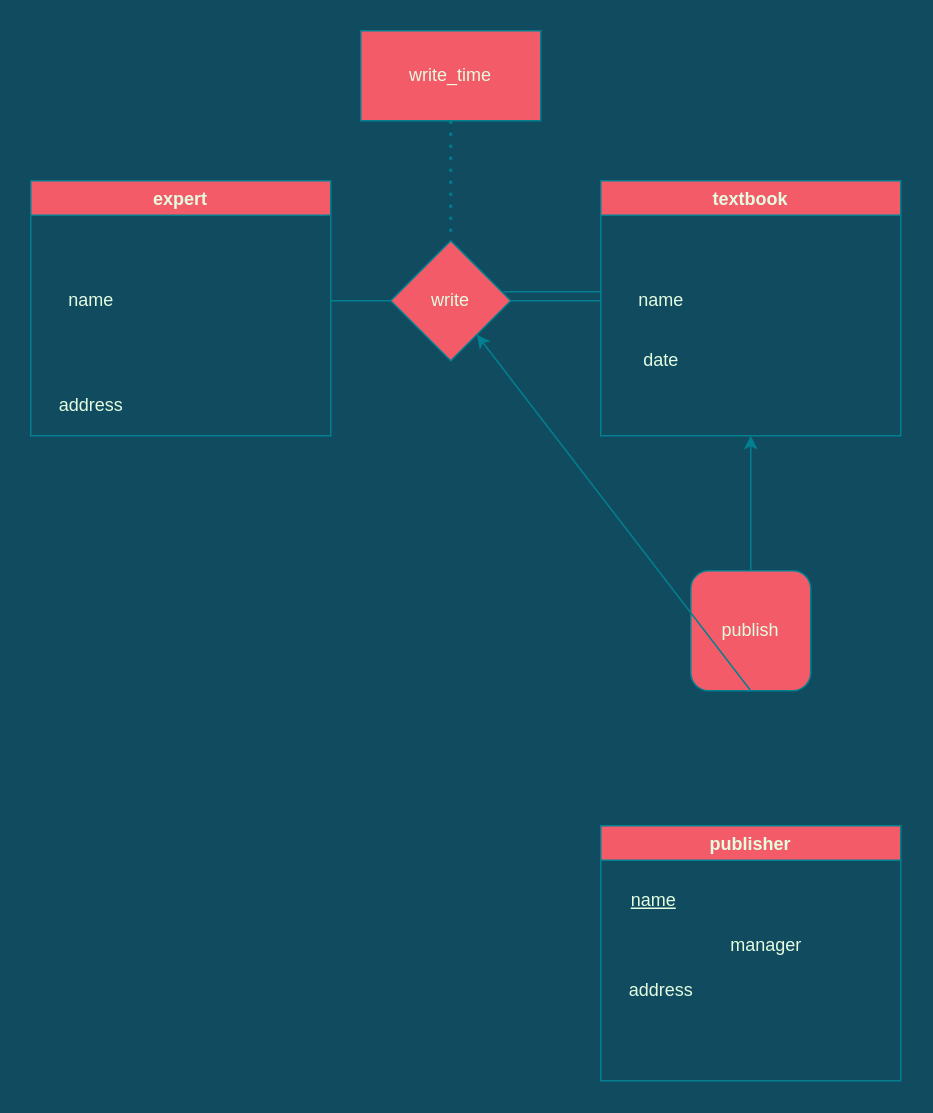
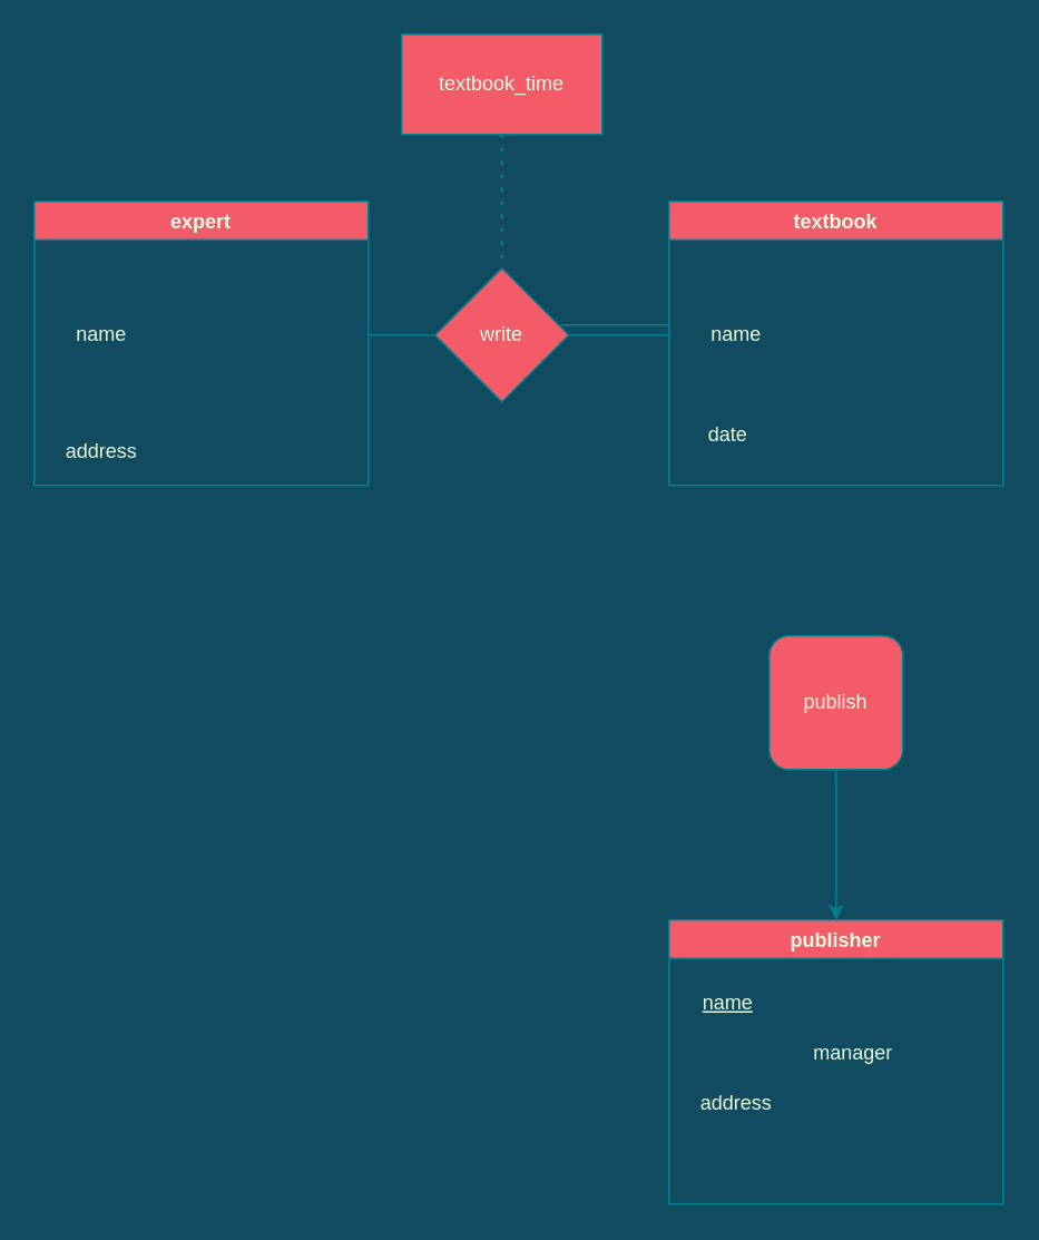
  <mxCell id="0" />
  <mxCell id="1" parent="0" />
  <mxCell id="2" value="expert" style="swimlane;fillColor=#F45B69;strokeColor=#028090;fontColor=#E4FDE1;" parent="1" vertex="1"><mxGeometry x="20" y="120" width="200" height="170" as="geometry" /></mxCell>
  <mxCell id="3" value="name" style="text;html=1;align=center;verticalAlign=middle;resizable=0;points=[];autosize=1;strokeColor=none;fillColor=none;fontColor=#E4FDE1;" parent="2" vertex="1"><mxGeometry x="15" y="70" width="50" height="20" as="geometry" /></mxCell>
  <mxCell id="4" value="address" style="text;html=1;align=center;verticalAlign=middle;resizable=0;points=[];autosize=1;strokeColor=none;fillColor=none;fontColor=#E4FDE1;" parent="2" vertex="1"><mxGeometry x="10" y="140" width="60" height="20" as="geometry" /></mxCell>
  <mxCell id="5" value="textbook" style="swimlane;fillColor=#F45B69;strokeColor=#028090;fontColor=#E4FDE1;" parent="1" vertex="1"><mxGeometry x="400" y="120" width="200" height="170" as="geometry" /></mxCell>
  <mxCell id="6" value="name" style="text;html=1;align=center;verticalAlign=middle;resizable=0;points=[];autosize=1;strokeColor=none;fillColor=none;fontColor=#E4FDE1;" parent="5" vertex="1"><mxGeometry x="15" y="70" width="50" height="20" as="geometry" /></mxCell>
- <mxCell id="7" value="date" style="text;html=1;align=center;verticalAlign=middle;resizable=0;points=[];autosize=1;strokeColor=none;fillColor=none;fontColor=#E4FDE1;" parent="5" vertex="1"><mxGeometry x="20" y="110" width="40" height="20" as="geometry" /></mxCell>
+ <mxCell id="7" value="date" style="text;html=1;align=center;verticalAlign=middle;resizable=0;points=[];autosize=1;strokeColor=none;fillColor=none;fontColor=#E4FDE1;" parent="5" vertex="1"><mxGeometry x="15" y="130" width="40" height="20" as="geometry" /></mxCell>
  <mxCell id="8" value="publisher" style="swimlane;fillColor=#F45B69;strokeColor=#028090;fontColor=#E4FDE1;" parent="1" vertex="1"><mxGeometry x="400" y="550" width="200" height="170" as="geometry" /></mxCell>
  <mxCell id="9" value="manager" style="text;html=1;align=center;verticalAlign=middle;resizable=0;points=[];autosize=1;strokeColor=none;fillColor=none;fontColor=#E4FDE1;" parent="8" vertex="1"><mxGeometry x="80" y="70" width="60" height="20" as="geometry" /></mxCell>
  <mxCell id="10" value="address" style="text;html=1;align=center;verticalAlign=middle;resizable=0;points=[];autosize=1;strokeColor=none;fillColor=none;fontColor=#E4FDE1;" parent="8" vertex="1"><mxGeometry x="10" y="100" width="60" height="20" as="geometry" /></mxCell>
  <mxCell id="11" value="&lt;u&gt;name&lt;/u&gt;" style="text;html=1;align=center;verticalAlign=middle;resizable=0;points=[];autosize=1;strokeColor=none;fillColor=none;fontColor=#E4FDE1;" parent="8" vertex="1"><mxGeometry x="10" y="40" width="50" height="20" as="geometry" /></mxCell>
  <mxCell id="12" value="write" style="rhombus;whiteSpace=wrap;html=1;fillColor=#F45B69;strokeColor=#028090;fontColor=#E4FDE1;" parent="1" vertex="1"><mxGeometry x="260" y="160" width="80" height="80" as="geometry" /></mxCell>
  <mxCell id="13" value="" style="endArrow=none;html=1;rounded=0;labelBackgroundColor=#114B5F;strokeColor=#028090;fontColor=#E4FDE1;" parent="1" edge="1"><mxGeometry width="50" height="50" relative="1" as="geometry"><mxPoint x="340" y="200" as="sourcePoint" /><mxPoint x="400" y="200" as="targetPoint" /><Array as="points" /></mxGeometry></mxCell>
  <mxCell id="14" value="" style="endArrow=none;html=1;rounded=0;entryX=0;entryY=0.5;entryDx=0;entryDy=0;labelBackgroundColor=#114B5F;strokeColor=#028090;fontColor=#E4FDE1;" parent="1" target="12" edge="1"><mxGeometry width="50" height="50" relative="1" as="geometry"><mxPoint x="220" y="200" as="sourcePoint" /><mxPoint x="410" y="210" as="targetPoint" /></mxGeometry></mxCell>
  <mxCell id="15" value="" style="endArrow=none;html=1;rounded=0;exitX=0.938;exitY=0.425;exitDx=0;exitDy=0;exitPerimeter=0;labelBackgroundColor=#114B5F;strokeColor=#028090;fontColor=#E4FDE1;" parent="1" source="12" edge="1"><mxGeometry width="50" height="50" relative="1" as="geometry"><mxPoint x="330" y="180" as="sourcePoint" /><mxPoint x="400" y="194" as="targetPoint" /><Array as="points" /></mxGeometry></mxCell>
  <mxCell id="16" value="" style="endArrow=none;dashed=1;html=1;dashPattern=1 3;strokeWidth=2;rounded=0;entryX=0.5;entryY=0;entryDx=0;entryDy=0;labelBackgroundColor=#114B5F;strokeColor=#028090;fontColor=#E4FDE1;" parent="1" target="12" edge="1"><mxGeometry width="50" height="50" relative="1" as="geometry"><mxPoint x="300" y="80" as="sourcePoint" /><mxPoint x="440" y="250" as="targetPoint" /></mxGeometry></mxCell>
- <mxCell id="17" value="write_time" style="rounded=0;whiteSpace=wrap;html=1;fillColor=#F45B69;strokeColor=#028090;fontColor=#E4FDE1;" parent="1" vertex="1"><mxGeometry x="240" y="20" width="120" height="60" as="geometry" /></mxCell>
+ <mxCell id="17" value="textbook_time" style="rounded=0;whiteSpace=wrap;html=1;fillColor=#F45B69;strokeColor=#028090;fontColor=#E4FDE1;" parent="1" vertex="1"><mxGeometry x="240" y="20" width="120" height="60" as="geometry" /></mxCell>
  <mxCell id="18" value="publish" style="whiteSpace=wrap;html=1;fillColor=#F45B69;strokeColor=#028090;fontColor=#E4FDE1;rounded=1;" parent="1" vertex="1"><mxGeometry x="460" y="380" width="80" height="80" as="geometry" /></mxCell>
- <mxCell id="19" value="" style="endArrow=classic;html=1;rounded=0;entryX=0.5;entryY=1;entryDx=0;entryDy=0;exitX=0.5;exitY=0;exitDx=0;exitDy=0;labelBackgroundColor=#114B5F;strokeColor=#028090;fontColor=#E4FDE1;" parent="1" source="18" target="5" edge="1"><mxGeometry width="50" height="50" relative="1" as="geometry"><mxPoint x="390" y="420" as="sourcePoint" /><mxPoint x="440" y="370" as="targetPoint" /></mxGeometry></mxCell>
- <mxCell id="20" value="" style="endArrow=classic;html=1;rounded=0;exitX=0.5;exitY=1;exitDx=0;exitDy=0;labelBackgroundColor=#114B5F;strokeColor=#028090;fontColor=#E4FDE1;" parent="1" source="18" target="12" edge="1"><mxGeometry width="50" height="50" relative="1" as="geometry"><mxPoint x="460" y="510" as="sourcePoint" /><mxPoint x="510" y="460" as="targetPoint" /></mxGeometry></mxCell>
+ <mxCell id="20" value="" style="endArrow=classic;html=1;rounded=0;entryX=0.5;entryY=0;entryDx=0;entryDy=0;exitX=0.5;exitY=1;exitDx=0;exitDy=0;labelBackgroundColor=#114B5F;strokeColor=#028090;fontColor=#E4FDE1;" parent="1" source="18" target="8" edge="1"><mxGeometry width="50" height="50" relative="1" as="geometry"><mxPoint x="460" y="510" as="sourcePoint" /><mxPoint x="510" y="460" as="targetPoint" /></mxGeometry></mxCell>
